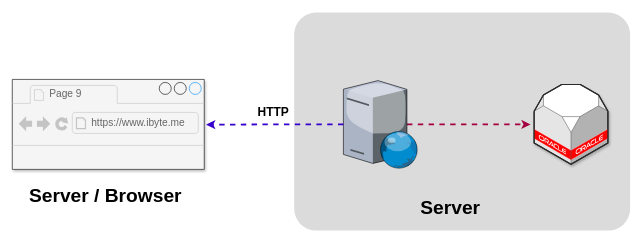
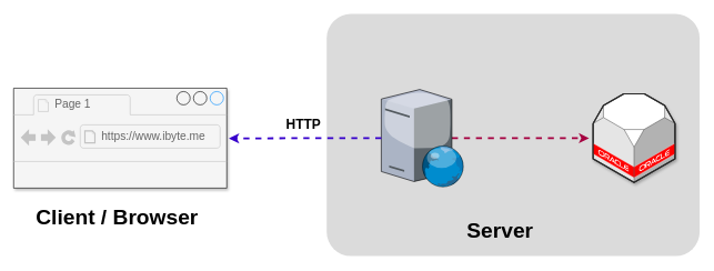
  <mxCell id="0" />
  <mxCell id="1" parent="0" />
  <mxCell id="2" value="" style="rounded=1;arcSize=10;strokeColor=none;fillColor=#DBDBDB;gradientColor=none;" parent="1" vertex="1"><mxGeometry x="490" y="20" width="560" height="363.5" as="geometry" /></mxCell>
  <mxCell id="3" value="" style="verticalLabelPosition=bottom;html=1;verticalAlign=top;strokeWidth=1;align=center;outlineConnect=0;dashed=0;outlineConnect=0;shape=mxgraph.aws3d.oracleDbServer;fillColor=#ffffff;strokeColor=#5E5E5E;aspect=fixed;shadow=1;" parent="1" vertex="1"><mxGeometry x="890" y="140" width="123" height="133" as="geometry" /></mxCell>
  <mxCell id="4" value="" style="strokeWidth=1;shadow=1;dashed=0;align=center;html=1;shape=mxgraph.mockup.containers.browserWindow;rSize=0;strokeColor=default;strokeColor2=#008cff;strokeColor3=#c4c4c4;mainText=,;recursiveResize=0;fillColor=#f5f5f5;fontColor=#333333;" parent="1" vertex="1"><mxGeometry x="20" y="131.5" width="320" height="150" as="geometry" /></mxCell>
- <mxCell id="5" value="Page 9" style="strokeWidth=1;shadow=0;dashed=0;align=center;html=1;shape=mxgraph.mockup.containers.anchor;fontSize=17;fontColor=#666666;align=left;whiteSpace=wrap;" parent="4" vertex="1"><mxGeometry x="60" y="12" width="110" height="26" as="geometry" /></mxCell>
+ <mxCell id="5" value="Page 1" style="strokeWidth=1;shadow=0;dashed=0;align=center;html=1;shape=mxgraph.mockup.containers.anchor;fontSize=17;fontColor=#666666;align=left;whiteSpace=wrap;" parent="4" vertex="1"><mxGeometry x="60" y="12" width="110" height="26" as="geometry" /></mxCell>
  <mxCell id="6" value="https://www.ibyte.me" style="strokeWidth=1;shadow=0;dashed=0;align=center;html=1;shape=mxgraph.mockup.containers.anchor;rSize=0;fontSize=17;fontColor=#666666;align=left;" parent="4" vertex="1"><mxGeometry x="130" y="60" width="250" height="26" as="geometry" /></mxCell>
  <mxCell id="7" style="edgeStyle=orthogonalEdgeStyle;rounded=0;orthogonalLoop=1;jettySize=auto;html=1;strokeWidth=3;dashed=1;fillColor=#d80073;strokeColor=#A50040;" parent="1" edge="1"><mxGeometry relative="1" as="geometry"><mxPoint x="678.1" y="206.5" as="sourcePoint" /><mxPoint x="884" y="206.5" as="targetPoint" /><Array as="points"><mxPoint x="714" y="207" /><mxPoint x="714" y="207" /></Array></mxGeometry></mxCell>
  <mxCell id="8" value="" style="verticalLabelPosition=bottom;sketch=0;aspect=fixed;html=1;verticalAlign=top;strokeColor=none;align=center;outlineConnect=0;shape=mxgraph.citrix.web_server;" parent="1" vertex="1"><mxGeometry x="572" y="133.5" width="124.1" height="146" as="geometry" /></mxCell>
  <mxCell id="9" style="edgeStyle=orthogonalEdgeStyle;rounded=0;orthogonalLoop=1;jettySize=auto;html=1;entryX=1.01;entryY=0.503;entryDx=0;entryDy=0;entryPerimeter=0;strokeWidth=3;dashed=1;fillColor=#6a00ff;strokeColor=#3700CC;" parent="1" source="8" target="4" edge="1"><mxGeometry relative="1" as="geometry" /></mxCell>
  <mxCell id="10" value="&lt;font style=&quot;font-size: 32px;&quot;&gt;&lt;b&gt;Server&lt;/b&gt;&lt;/font&gt;" style="text;html=1;align=center;verticalAlign=middle;resizable=0;points=[];autosize=1;strokeColor=none;fillColor=none;" parent="1" vertex="1"><mxGeometry x="690" y="320" width="120" height="50" as="geometry" /></mxCell>
- <mxCell id="11" value="&lt;font style=&quot;font-size: 32px;&quot;&gt;&lt;b&gt;Server / Browser&lt;/b&gt;&lt;/font&gt;" style="text;html=1;align=center;verticalAlign=middle;resizable=0;points=[];autosize=1;strokeColor=none;fillColor=none;" parent="1" vertex="1"><mxGeometry x="40" y="300" width="270" height="50" as="geometry" /></mxCell>
+ <mxCell id="11" value="&lt;font style=&quot;font-size: 32px;&quot;&gt;&lt;b&gt;Client / Browser&lt;/b&gt;&lt;/font&gt;" style="text;html=1;align=center;verticalAlign=middle;resizable=0;points=[];autosize=1;strokeColor=none;fillColor=none;" parent="1" vertex="1"><mxGeometry x="40" y="300" width="270" height="50" as="geometry" /></mxCell>
  <mxCell id="12" value="&lt;font style=&quot;font-size: 20px;&quot;&gt;&lt;b&gt;HTTP&lt;/b&gt;&lt;/font&gt;" style="text;html=1;align=center;verticalAlign=middle;resizable=0;points=[];autosize=1;strokeColor=none;fillColor=none;" vertex="1" parent="1"><mxGeometry x="415" y="165" width="80" height="40" as="geometry" /></mxCell>
